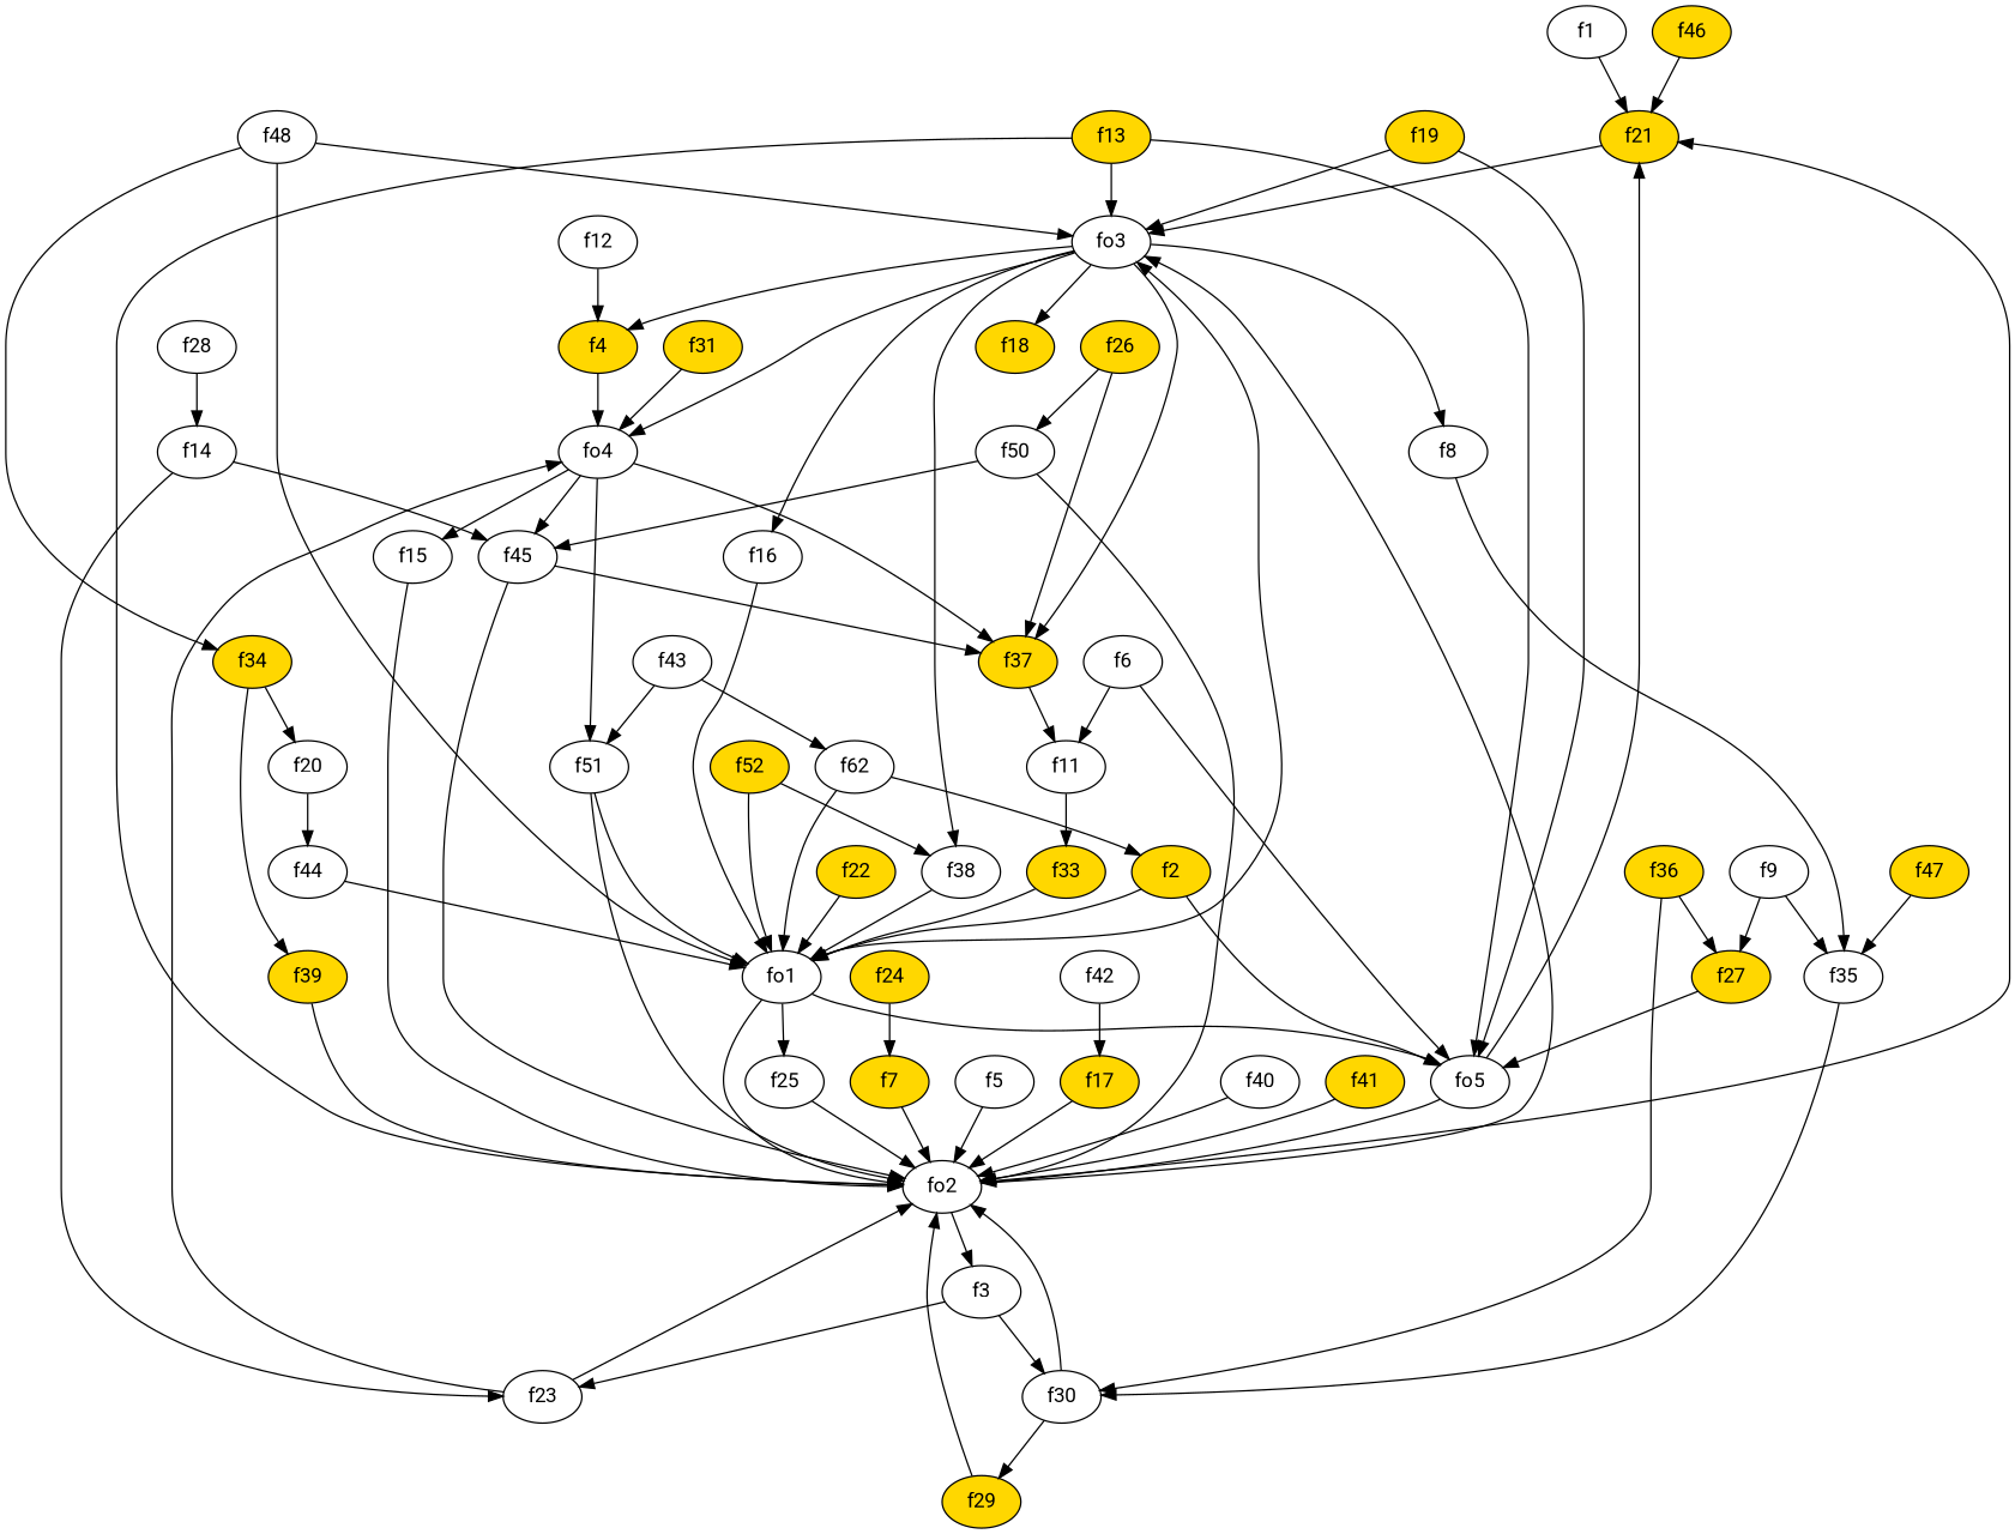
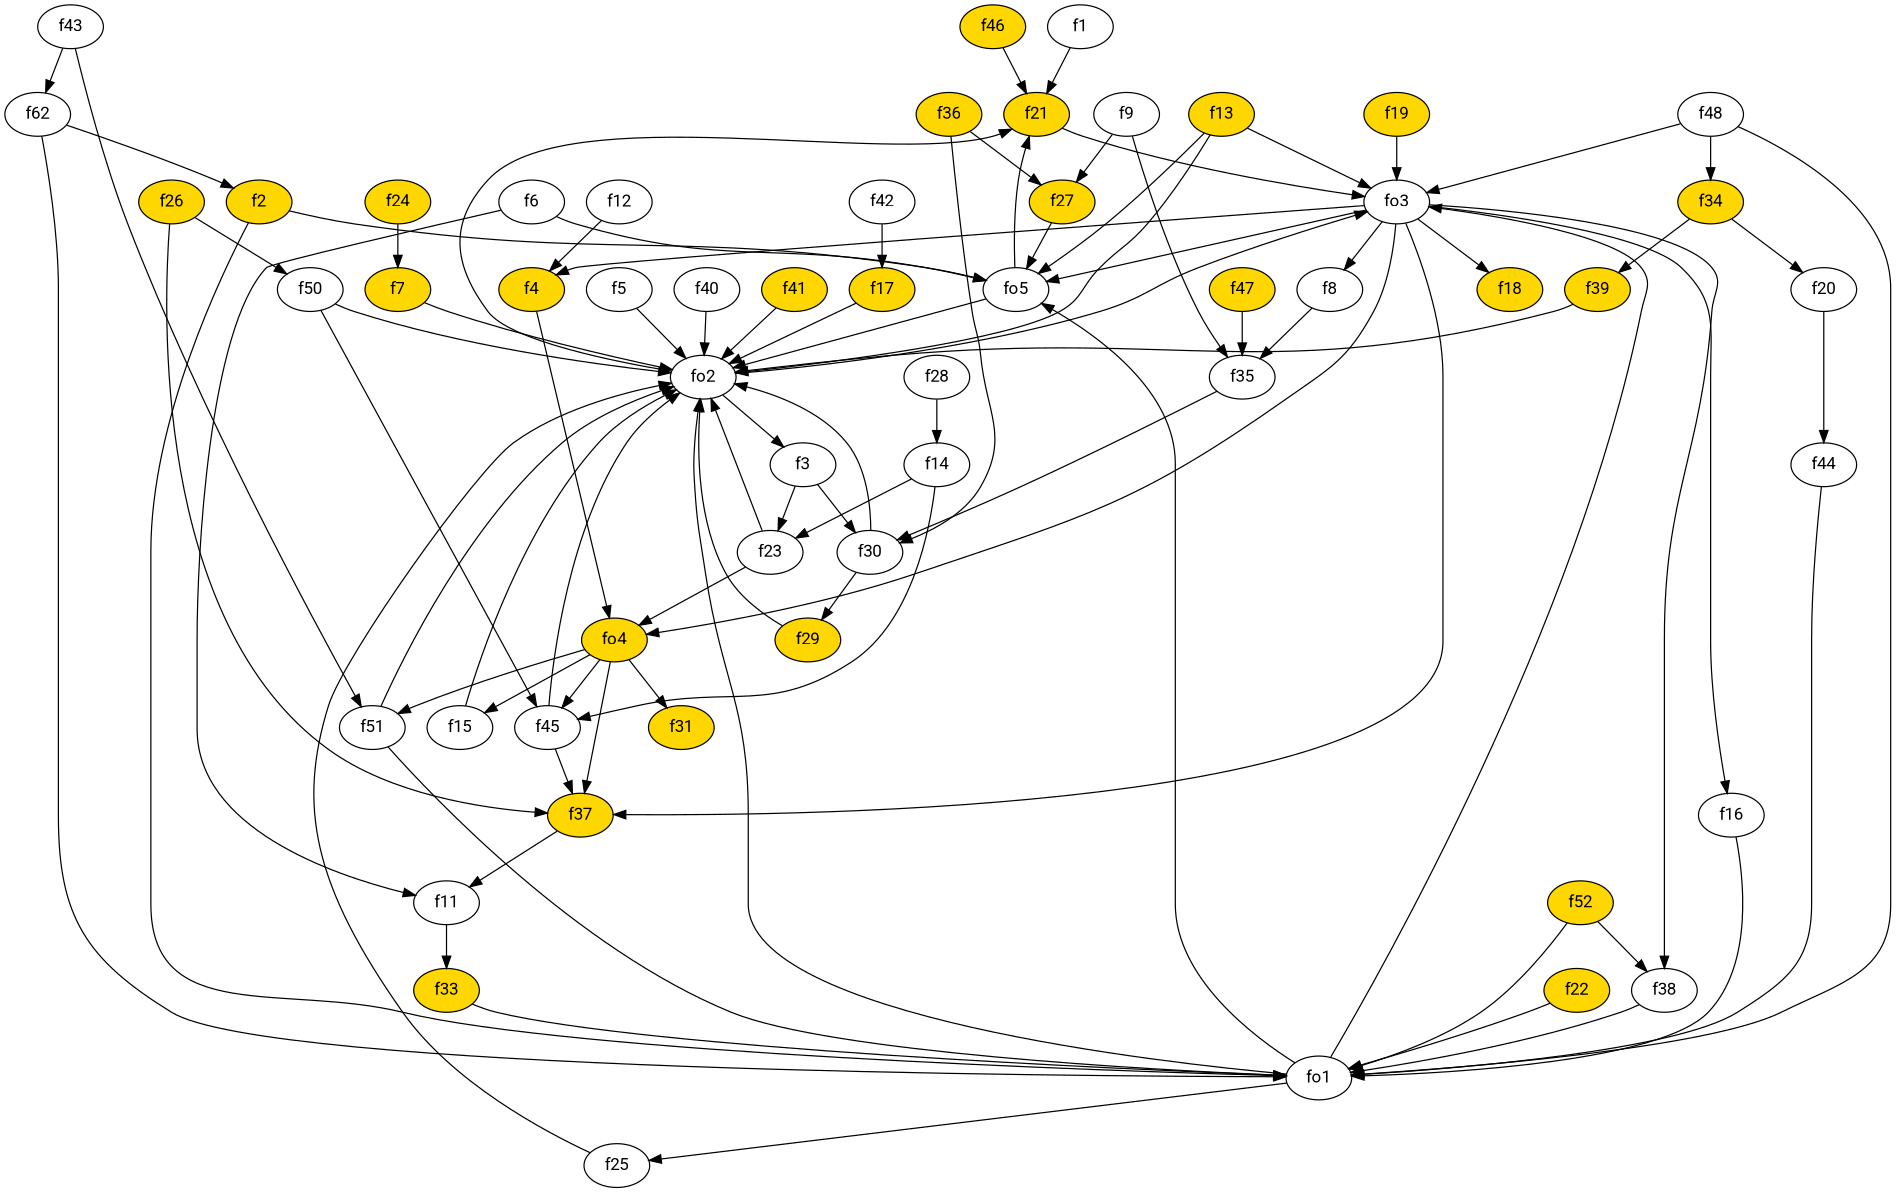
  strict digraph {
    fontname=Roboto
    node [fillcolor=white fontname=Roboto style=filled]
    edge [fontname=Roboto weight=2]
    f21 [fillcolor=gold]
    f1
    fo3
    f2 [fillcolor=gold]
    fo1
    fo5
    fo2
    f25
    f3
    f23
    f30
-   fo4
+   fo4 [fillcolor=gold]
    f29 [fillcolor=gold]
    f4 [fillcolor=gold]
    f45
    f15
    f37 [fillcolor=gold]
    f51
    f5
    f6
    f11
    f33 [fillcolor=gold]
    f7 [fillcolor=gold]
    f8
    f35
    f9
    f27 [fillcolor=gold]
    f28
    f14
    f12
    f13 [fillcolor=gold]
    f16
    f18 [fillcolor=gold]
    f38
    f17 [fillcolor=gold]
    f19 [fillcolor=gold]
    f20
    f44
    f22 [fillcolor=gold]
    f24 [fillcolor=gold]
    f26 [fillcolor=gold]
    f50
    f31 [fillcolor=gold]
    n44 [label=f62]
    f34 [fillcolor=gold]
    f39 [fillcolor=gold]
    f36 [fillcolor=gold]
    f40
    f41 [fillcolor=gold]
    f42
    f43
    f46 [fillcolor=gold]
    f47 [fillcolor=gold]
    f48
    f52 [fillcolor=gold]
    f21 -> fo3
    f1 -> f21
-   f19 -> fo5
+   fo3 -> fo5
    fo3 -> fo4
    fo3 -> f4
    fo3 -> f37
    fo3 -> f8
    fo3 -> f16
    fo3 -> f18
    fo3 -> f38
    f2 -> fo1
    f2 -> fo5
    fo1 -> fo3
    fo1 -> fo5
    fo1 -> fo2
    fo1 -> f25
    fo5 -> f21
    fo5 -> fo2
    fo2 -> f21
    fo2 -> fo3
    fo2 -> f3
    f25 -> fo2
    f3 -> f23
    f3 -> f30
    f23 -> fo2
    f23 -> fo4
    f30 -> fo2
    f30 -> f29
    fo4 -> f45
    fo4 -> f15
    fo4 -> f37
    fo4 -> f51
    f29 -> fo2
    f4 -> fo4
    f45 -> fo2
    f45 -> f37
    f15 -> fo2
    f37 -> f11
    f51 -> fo1
    f51 -> fo2
    f5 -> fo2
    f6 -> fo5
    f6 -> f11
    f11 -> f33
    f33 -> fo1
    f7 -> fo2
    f8 -> f35
    f35 -> f30
    f9 -> f35
    f9 -> f27
    f27 -> fo5
    f28 -> f14
    f14 -> f23
    f14 -> f45
    f12 -> f4
    f13 -> fo3
    f13 -> fo5
    f13 -> fo2
    f16 -> fo1
    f38 -> fo1
    f17 -> fo2
    f19 -> fo3
    f20 -> f44
    f44 -> fo1
    f22 -> fo1
    f24 -> f7
    f26 -> f37
    f26 -> f50
    f50 -> fo2
    f50 -> f45
-   f31 -> fo4
+   fo4 -> f31
    n44 -> f2
    n44 -> fo1
    f34 -> f20
    f34 -> f39
    f39 -> fo2
    f36 -> f30
    f36 -> f27
    f40 -> fo2
    f41 -> fo2
    f42 -> f17
    f43 -> f51
    f43 -> n44
    f46 -> f21
    f47 -> f35
    f48 -> fo3
    f48 -> fo1
    f48 -> f34
    f52 -> fo1
    f52 -> f38
  }
